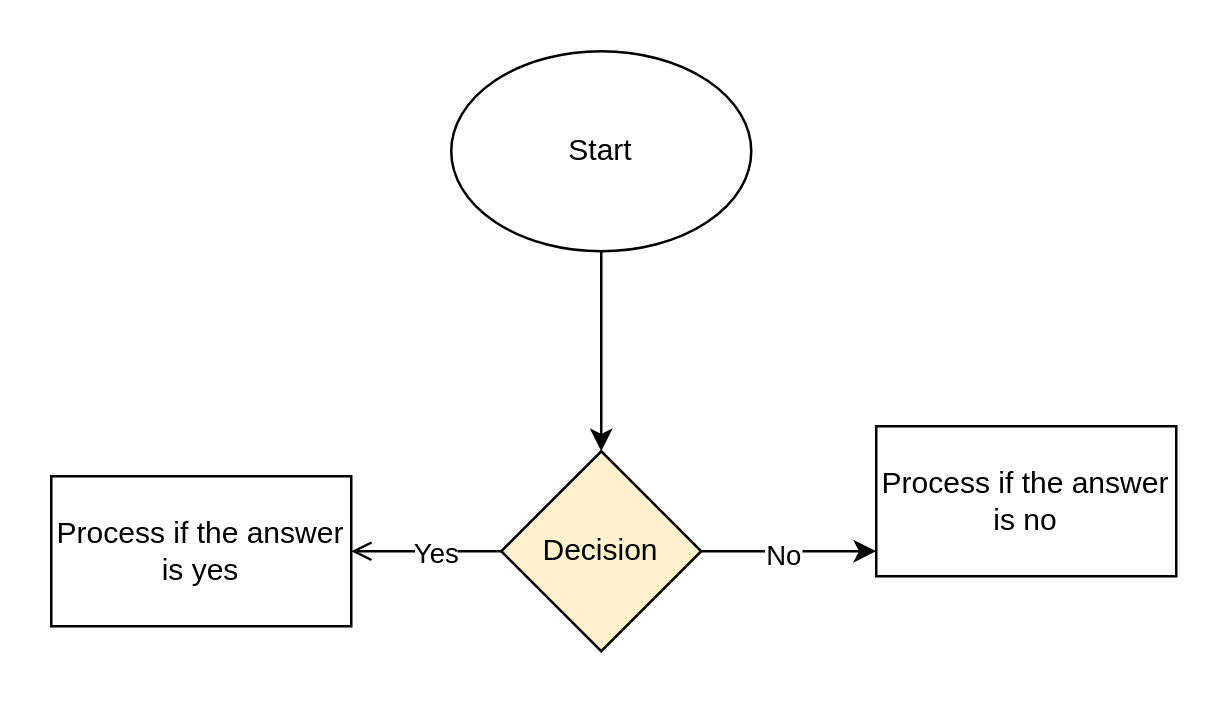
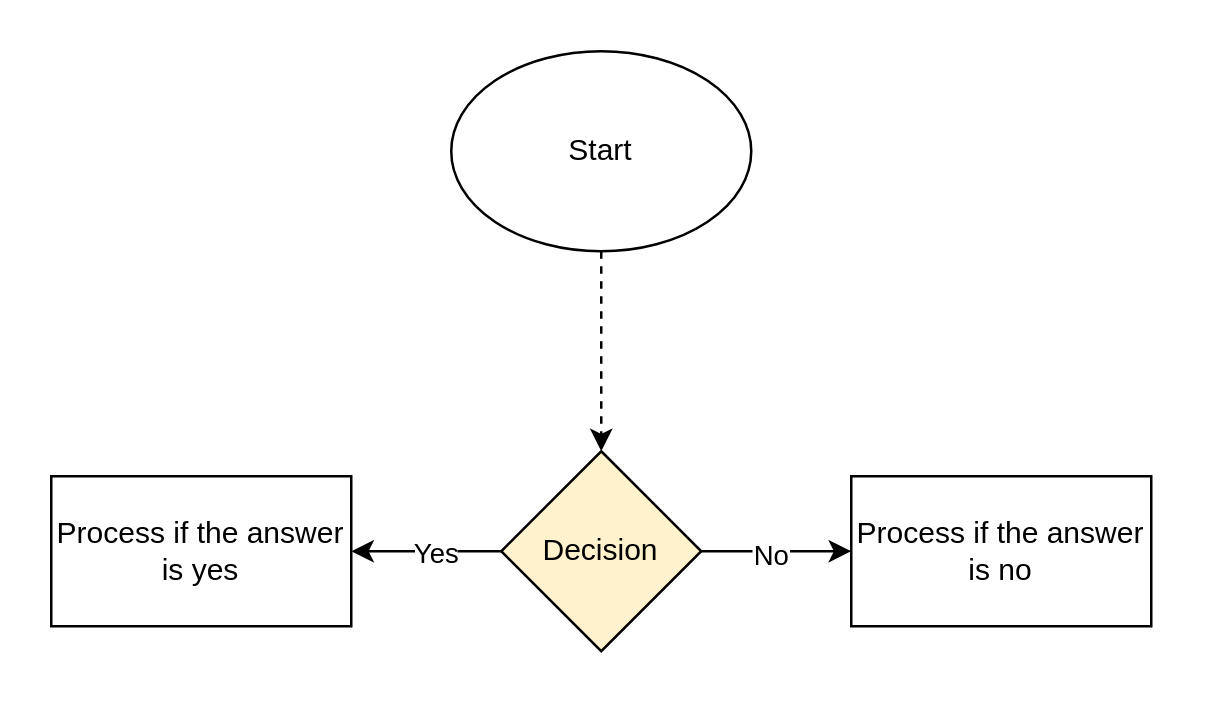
  <mxCell id="0" />
  <mxCell id="1" parent="0" />
- <mxCell id="2" value="" style="edgeStyle=orthogonalEdgeStyle;rounded=0;orthogonalLoop=1;jettySize=auto;html=1;" edge="1" parent="1" source="3" target="8"><mxGeometry relative="1" as="geometry" /></mxCell>
+ <mxCell id="2" value="" style="edgeStyle=orthogonalEdgeStyle;rounded=0;orthogonalLoop=1;jettySize=auto;html=1;dashed=1;" edge="1" parent="1" source="3" target="8"><mxGeometry relative="1" as="geometry" /></mxCell>
  <mxCell id="3" value="Start" style="ellipse;whiteSpace=wrap;html=1;" vertex="1" parent="1"><mxGeometry x="180" y="20" width="120" height="80" as="geometry" /></mxCell>
  <mxCell id="4" value="" style="edgeStyle=orthogonalEdgeStyle;rounded=0;orthogonalLoop=1;jettySize=auto;html=1;" edge="1" parent="1" source="8" target="9"><mxGeometry relative="1" as="geometry"><Array as="points"><mxPoint x="310" y="220" /><mxPoint x="310" y="220" /></Array></mxGeometry></mxCell>
  <mxCell id="5" value="No" style="edgeLabel;html=1;align=center;verticalAlign=middle;resizable=0;points=[];" vertex="1" connectable="0" parent="4"><mxGeometry x="-0.1" y="-1" relative="1" as="geometry"><mxPoint as="offset" /></mxGeometry></mxCell>
- <mxCell id="6" value="" style="edgeStyle=orthogonalEdgeStyle;rounded=0;orthogonalLoop=1;jettySize=auto;html=1;endArrow=open;" edge="1" parent="1" source="8" target="10"><mxGeometry relative="1" as="geometry" /></mxCell>
+ <mxCell id="6" value="" style="edgeStyle=orthogonalEdgeStyle;rounded=0;orthogonalLoop=1;jettySize=auto;html=1;" edge="1" parent="1" source="8" target="10"><mxGeometry relative="1" as="geometry" /></mxCell>
  <mxCell id="7" value="Yes" style="edgeLabel;html=1;align=center;verticalAlign=middle;resizable=0;points=[];" vertex="1" connectable="0" parent="6"><mxGeometry x="-0.1" relative="1" as="geometry"><mxPoint as="offset" /></mxGeometry></mxCell>
  <mxCell id="8" value="Decision" style="rhombus;whiteSpace=wrap;html=1;fillColor=#fff2cc;" vertex="1" parent="1"><mxGeometry x="200" y="180" width="80" height="80" as="geometry" /></mxCell>
- <mxCell id="9" value="Process if the answer is no" style="whiteSpace=wrap;html=1;" vertex="1" parent="1"><mxGeometry x="350" y="170" width="120" height="60" as="geometry" /></mxCell>
+ <mxCell id="9" value="Process if the answer is no" style="whiteSpace=wrap;html=1;" vertex="1" parent="1"><mxGeometry x="340" y="190" width="120" height="60" as="geometry" /></mxCell>
  <mxCell id="10" value="Process if the answer is yes" style="whiteSpace=wrap;html=1;" vertex="1" parent="1"><mxGeometry x="20" y="190" width="120" height="60" as="geometry" /></mxCell>
